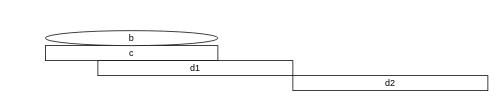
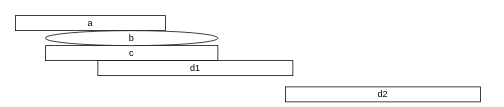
  <mxCell id="0" />
  <mxCell id="1" parent="0" />
  <mxCell id="2" value="c" style="rounded=0;whiteSpace=wrap;html=1;" parent="1" vertex="1"><mxGeometry x="60" y="60" width="230" height="20" as="geometry" /></mxCell>
  <mxCell id="3" value="b" style="ellipse;whiteSpace=wrap;html=1;" parent="1" vertex="1"><mxGeometry x="60" y="40" width="230" height="20" as="geometry" /></mxCell>
+ <mxCell id="4" value="a" style="rounded=0;whiteSpace=wrap;html=1;" parent="1" vertex="1"><mxGeometry x="20" y="20" width="200" height="20" as="geometry" /></mxCell>
  <mxCell id="5" value="d1" style="rounded=0;whiteSpace=wrap;html=1;" parent="1" vertex="1"><mxGeometry x="130" y="80" width="260" height="20" as="geometry" /></mxCell>
- <mxCell id="6" value="d2" style="rounded=0;whiteSpace=wrap;html=1;" vertex="1" parent="1"><mxGeometry x="390" y="100" width="260" height="20" as="geometry" /></mxCell>
+ <mxCell id="6" value="d2" style="rounded=0;whiteSpace=wrap;html=1;" vertex="1" parent="1"><mxGeometry x="380" y="115" width="260" height="20" as="geometry" /></mxCell>
